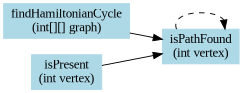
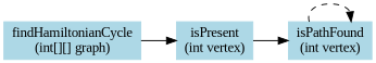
  digraph {
    fontname="Liberation Serif"
    rankdir=LR
    node [color=lightblue fontname="Liberation Serif" shape=box style=filled]
    edge [fontname="Liberation Serif"]
    n1 [label="findHamiltonianCycle\n(int[][] graph)"]
    n2 [label="isPathFound\n(int vertex)"]
    n3 [label="isPresent\n(int vertex)"]
-   n1 -> n2
+   n1 -> n3
    n2 -> n2 [style=dashed]
    n3 -> n2
  }
